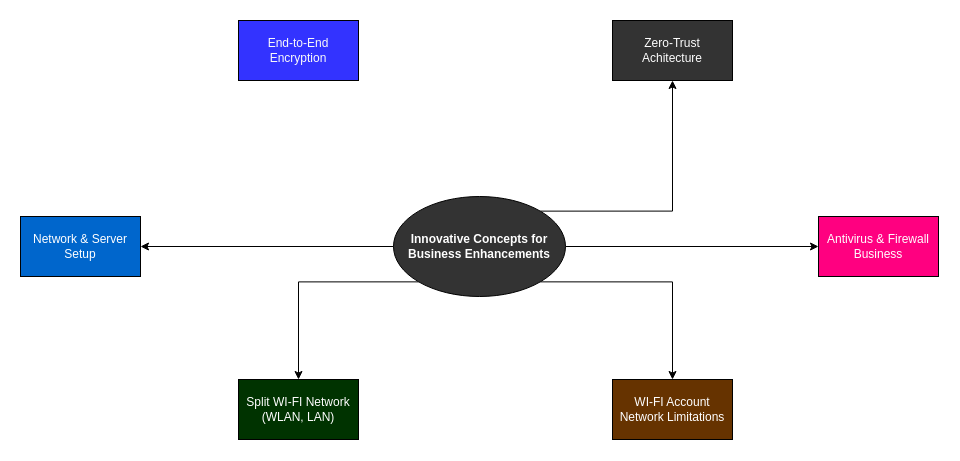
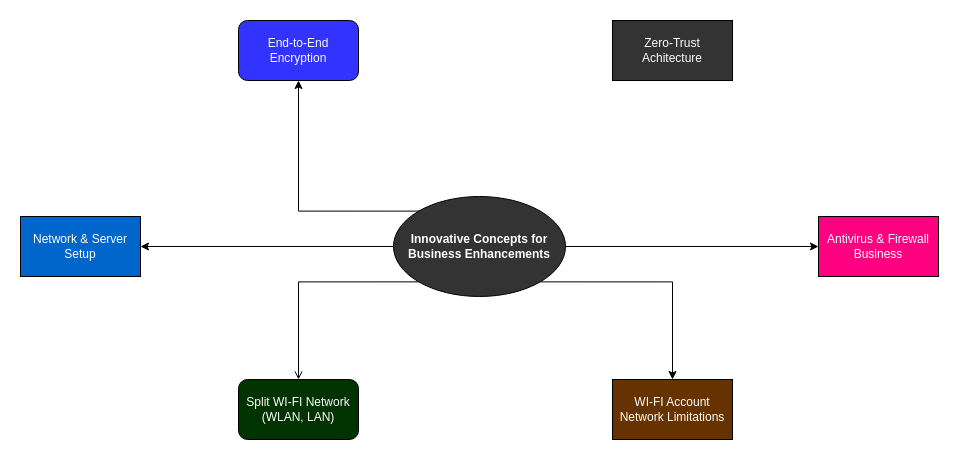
  <mxCell id="0" />
  <mxCell id="1" parent="0" />
  <mxCell id="2" style="edgeStyle=orthogonalEdgeStyle;rounded=0;orthogonalLoop=1;jettySize=auto;html=1;" edge="1" parent="1" source="7" target="12"><mxGeometry relative="1" as="geometry" /></mxCell>
- <mxCell id="3" style="edgeStyle=orthogonalEdgeStyle;rounded=0;orthogonalLoop=1;jettySize=auto;html=1;exitX=1;exitY=0;exitDx=0;exitDy=0;entryX=0.5;entryY=1;entryDx=0;entryDy=0;" edge="1" parent="1" source="7" target="8"><mxGeometry relative="1" as="geometry" /></mxCell>
+ <mxCell id="3" style="edgeStyle=orthogonalEdgeStyle;rounded=0;orthogonalLoop=1;jettySize=auto;html=1;exitX=1;exitY=0;exitDx=0;exitDy=0;" edge="1" parent="1" source="7" target="9"><mxGeometry relative="1" as="geometry" /></mxCell>
  <mxCell id="4" style="edgeStyle=orthogonalEdgeStyle;rounded=0;orthogonalLoop=1;jettySize=auto;html=1;exitX=1;exitY=0.5;exitDx=0;exitDy=0;entryX=0;entryY=0.5;entryDx=0;entryDy=0;" edge="1" parent="1" source="7" target="13"><mxGeometry relative="1" as="geometry" /></mxCell>
  <mxCell id="5" style="edgeStyle=orthogonalEdgeStyle;rounded=0;orthogonalLoop=1;jettySize=auto;html=1;exitX=1;exitY=1;exitDx=0;exitDy=0;" edge="1" parent="1" source="7" target="11"><mxGeometry relative="1" as="geometry" /></mxCell>
- <mxCell id="6" style="edgeStyle=orthogonalEdgeStyle;rounded=0;orthogonalLoop=1;jettySize=auto;html=1;exitX=0;exitY=1;exitDx=0;exitDy=0;" edge="1" parent="1" source="7" target="10"><mxGeometry relative="1" as="geometry" /></mxCell>
+ <mxCell id="6" style="edgeStyle=orthogonalEdgeStyle;rounded=0;orthogonalLoop=1;jettySize=auto;html=1;exitX=0;exitY=1;exitDx=0;exitDy=0;endArrow=open;" edge="1" parent="1" source="7" target="10"><mxGeometry relative="1" as="geometry" /></mxCell>
  <mxCell id="7" value="&lt;p&gt;&lt;b&gt;&lt;font color=&quot;#ffffff&quot;&gt;Innovative Concepts for Business Enhancements&lt;/font&gt;&lt;/b&gt;&lt;/p&gt;" style="ellipse;whiteSpace=wrap;html=1;fillColor=#333333;" vertex="1" parent="1"><mxGeometry x="393" y="196" width="172" height="100" as="geometry" /></mxCell>
  <mxCell id="8" value="&lt;font color=&quot;#ffffff&quot;&gt;Zero-Trust Achitecture&lt;/font&gt;" style="rounded=0;whiteSpace=wrap;html=1;fillColor=#333333;" vertex="1" parent="1"><mxGeometry x="612" y="20" width="120" height="60" as="geometry" /></mxCell>
- <mxCell id="9" value="&lt;font color=&quot;#fafafa&quot;&gt;End-to-End Encryption&lt;/font&gt;" style="rounded=0;whiteSpace=wrap;html=1;fillColor=#3333FF;shadow=0;" vertex="1" parent="1"><mxGeometry x="238" y="20" width="120" height="60" as="geometry" /></mxCell>
- <mxCell id="10" value="&lt;font color=&quot;#ffffff&quot;&gt;Split WI-FI Network (WLAN, LAN)&lt;/font&gt;" style="rounded=0;whiteSpace=wrap;html=1;fillColor=#003300;" vertex="1" parent="1"><mxGeometry x="238" y="379" width="120" height="60" as="geometry" /></mxCell>
+ <mxCell id="9" value="&lt;font color=&quot;#fafafa&quot;&gt;End-to-End Encryption&lt;/font&gt;" style="whiteSpace=wrap;html=1;fillColor=#3333FF;shadow=0;rounded=1;" vertex="1" parent="1"><mxGeometry x="238" y="20" width="120" height="60" as="geometry" /></mxCell>
+ <mxCell id="10" value="&lt;font color=&quot;#ffffff&quot;&gt;Split WI-FI Network (WLAN, LAN)&lt;/font&gt;" style="whiteSpace=wrap;html=1;fillColor=#003300;rounded=1;" vertex="1" parent="1"><mxGeometry x="238" y="379" width="120" height="60" as="geometry" /></mxCell>
  <mxCell id="11" value="&lt;font color=&quot;#ffffff&quot;&gt;WI-FI Account Network Limitations&lt;/font&gt;" style="rounded=0;whiteSpace=wrap;html=1;fillColor=#663300;" vertex="1" parent="1"><mxGeometry x="612" y="379" width="120" height="60" as="geometry" /></mxCell>
  <mxCell id="12" value="&lt;font color=&quot;#ffffff&quot;&gt;Network &amp;amp; Server Setup&lt;/font&gt;" style="rounded=0;whiteSpace=wrap;html=1;fillColor=#0066CC;" vertex="1" parent="1"><mxGeometry x="20" y="216" width="120" height="60" as="geometry" /></mxCell>
  <mxCell id="13" value="&lt;font color=&quot;#ffffff&quot;&gt;Antivirus &amp;amp; Firewall Business&lt;/font&gt;" style="rounded=0;whiteSpace=wrap;html=1;fillColor=#FF0080;" vertex="1" parent="1"><mxGeometry x="818" y="216" width="120" height="60" as="geometry" /></mxCell>
